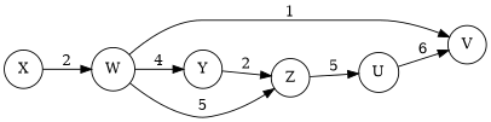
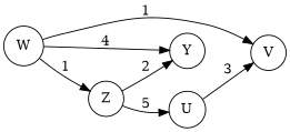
  digraph {
    rankdir=LR
    node [shape=circle]
-   X
    W
    V
    Y
    Z
    U
-   X -> W [label=2]
    W -> V [label=1]
    W -> Y [label=4]
-   W -> Z [label=5]
-   Y -> Z [label=2]
+   W -> Z [label=1]
+   Z -> Y [label=2]
    Z -> U [label=5]
-   U -> V [label=6]
+   U -> V [label=3]
  }
